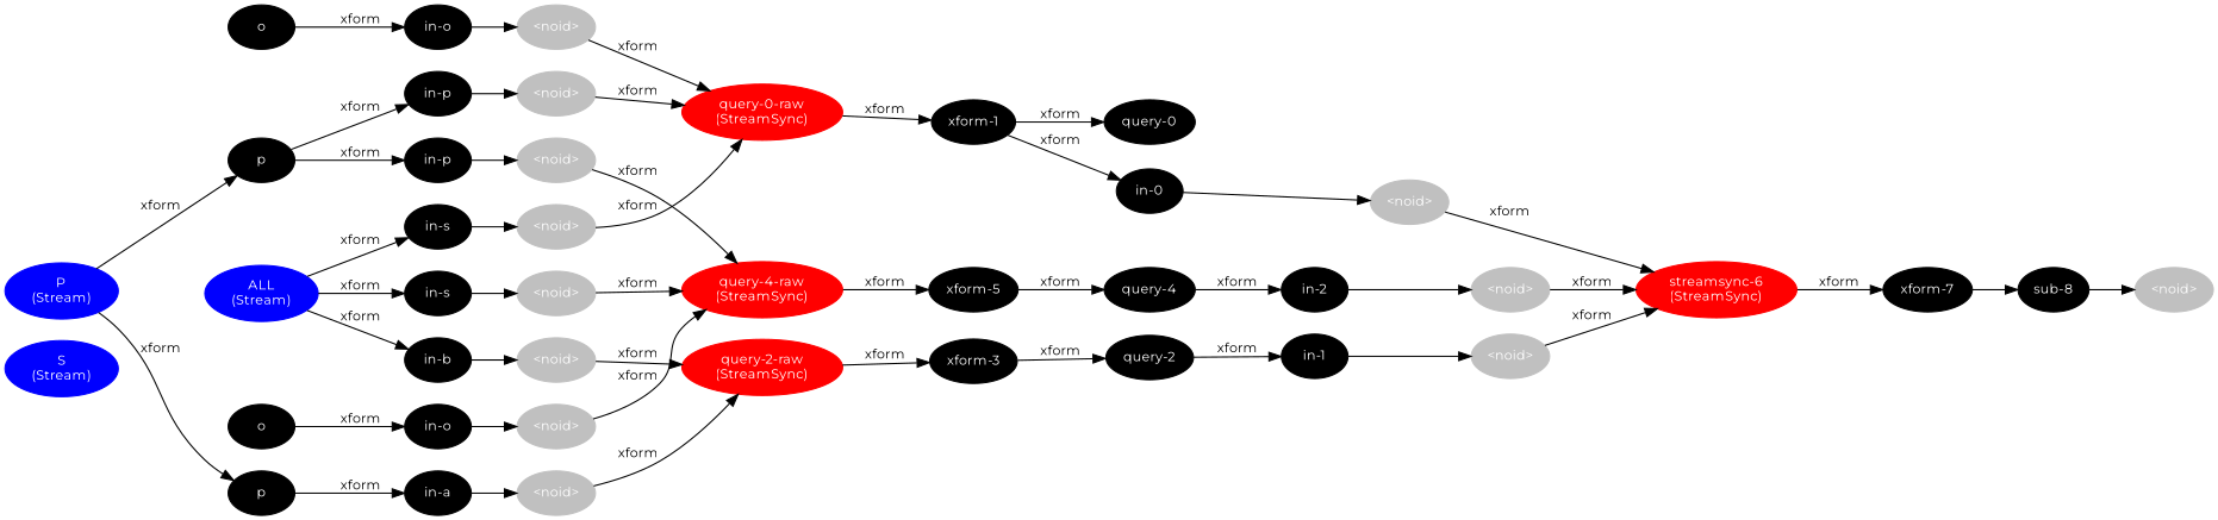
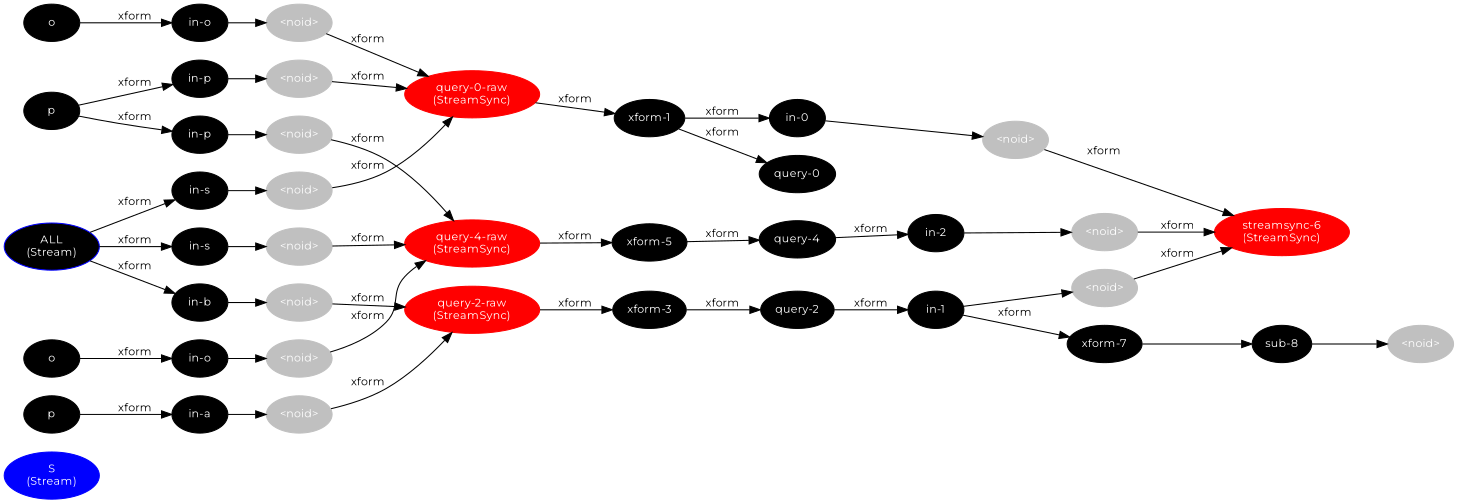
  digraph {
    fontname=Montserrat
    rankdir=LR
    node [color=black fontcolor=white fontname=Montserrat fontsize=11 style=filled]
    edge [fontname=Montserrat fontsize=11]
    n1 [color=blue label="S\n(Stream)"]
-   n2 [color=blue label="P\n(Stream)"]
    n3 [label=p]
    n4 [label=p]
    n5 [label="in-p"]
    n6 [label="in-p"]
    n7 [label="in-a"]
    n8 [color=gray label="<noid>"]
    n9 [color=gray label="<noid>"]
    n10 [color=red label="query-0-raw\n(StreamSync)"]
    n11 [label="xform-1"]
    n12 [label="query-0"]
    n13 [label="in-0"]
    n14 [color=gray label="<noid>"]
    n15 [color=red label="streamsync-6\n(StreamSync)"]
    n16 [label="xform-7"]
    n17 [label="sub-8"]
    n18 [color=gray label="<noid>"]
    n19 [color=red label="query-4-raw\n(StreamSync)"]
    n20 [label="xform-5"]
    n21 [label="query-4"]
    n22 [label="in-2"]
    n23 [color=gray label="<noid>"]
    n24 [color=gray label="<noid>"]
    n25 [color=red label="query-2-raw\n(StreamSync)"]
    n26 [label="xform-3"]
    n27 [label="query-2"]
    n28 [label="in-1"]
    n29 [color=gray label="<noid>"]
    n30 [label=o]
    n31 [label="in-o"]
    n32 [label=o]
    n33 [label="in-o"]
    n34 [color=gray label="<noid>"]
    n35 [color=gray label="<noid>"]
-   n36 [color=blue label="ALL\n(Stream)"]
+   n36 [color=blue label="ALL\n(Stream)" fillcolor=black]
    n37 [label="in-s"]
    n38 [label="in-b"]
    n39 [label="in-s"]
    n40 [color=gray label="<noid>"]
    n41 [color=gray label="<noid>"]
    n42 [color=gray label="<noid>"]
-   n2 -> n3 [label=xform]
-   n2 -> n4 [label=xform]
    n3 -> n5 [label=xform]
    n3 -> n6 [label=xform]
    n4 -> n7 [label=xform]
    n5 -> n8
    n6 -> n9
    n7 -> n24
    n8 -> n10 [label=xform]
    n9 -> n19 [label=xform]
    n10 -> n11 [label=xform]
    n11 -> n12 [label=xform]
    n11 -> n13 [label=xform]
    n13 -> n14
    n14 -> n15 [label=xform]
-   n15 -> n16 [label=xform]
+   n28 -> n16 [label=xform]
    n16 -> n17
    n17 -> n18
    n19 -> n20 [label=xform]
    n20 -> n21 [label=xform]
    n21 -> n22 [label=xform]
    n22 -> n23
    n23 -> n15 [label=xform]
    n24 -> n25 [label=xform]
    n25 -> n26 [label=xform]
    n26 -> n27 [label=xform]
    n27 -> n28 [label=xform]
    n28 -> n29
    n29 -> n15 [label=xform]
    n30 -> n31 [label=xform]
    n31 -> n34
    n32 -> n33 [label=xform]
    n33 -> n35
    n34 -> n10 [label=xform]
    n35 -> n19 [label=xform]
    n36 -> n37 [label=xform]
    n36 -> n38 [label=xform]
    n36 -> n39 [label=xform]
    n37 -> n40
    n38 -> n41
    n39 -> n42
    n40 -> n10 [label=xform]
    n41 -> n25 [label=xform]
    n42 -> n19 [label=xform]
  }
